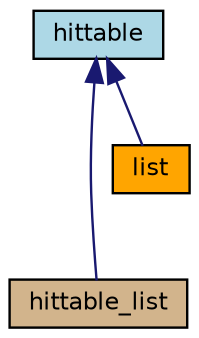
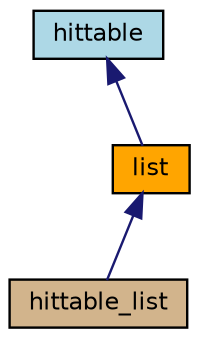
  digraph {
    node [color=black fontname=Helvetica fontsize=10 shape=record style=filled]
    edge [color=midnightblue dir=back fontname=Helvetica fontsize=10 labelfontname=Helvetica labelfontsize=10 style=solid]
    n1 [fillcolor=lightblue fontcolor=black height=0.2 label=hittable width=0.4]
    n2 [fillcolor=tan height=0.2 label=hittable_list width=0.4]
    n3 [fillcolor=orange height=0.2 label=list width=0.4]
-   n1 -> n2
+   n3 -> n2
    n1 -> n3
  }
